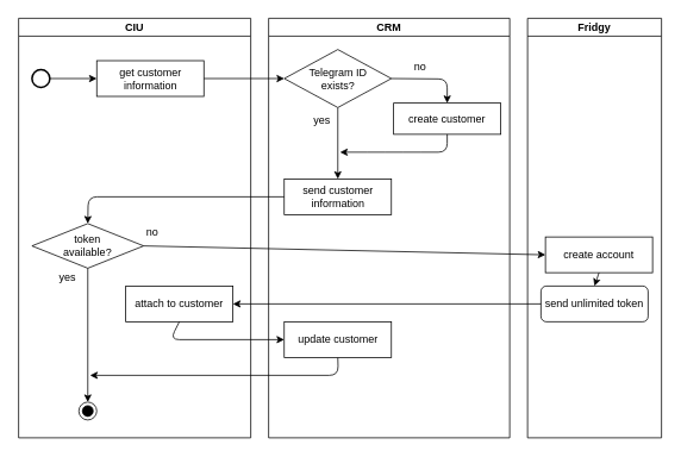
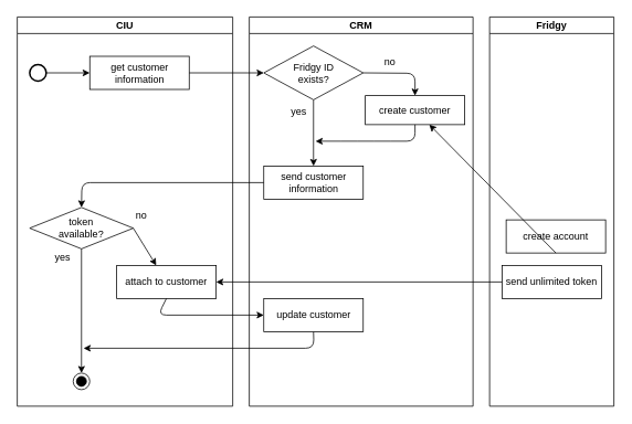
  <mxCell id="0" />
  <mxCell id="1" parent="0" />
  <mxCell id="2" value="CIU" style="swimlane;startSize=20;" vertex="1" parent="1"><mxGeometry x="20" y="20" width="260" height="470" as="geometry" /></mxCell>
  <mxCell id="3" value="get customer information" style="rounded=0;whiteSpace=wrap;html=1;" vertex="1" parent="2"><mxGeometry x="87.5" y="47.5" width="120" height="40" as="geometry" /></mxCell>
  <mxCell id="4" value="&lt;div&gt;token &lt;br&gt;&lt;/div&gt;&lt;div&gt;available?&lt;/div&gt;" style="rhombus;whiteSpace=wrap;html=1;strokeColor=#000000;" vertex="1" parent="2"><mxGeometry x="15" y="230" width="125" height="50" as="geometry" /></mxCell>
  <mxCell id="5" value="yes" style="text;html=1;strokeColor=none;fillColor=none;align=center;verticalAlign=middle;whiteSpace=wrap;rounded=0;" vertex="1" parent="2"><mxGeometry x="35" y="280" width="40" height="20" as="geometry" /></mxCell>
  <mxCell id="6" value="no" style="text;html=1;strokeColor=none;fillColor=none;align=center;verticalAlign=middle;whiteSpace=wrap;rounded=0;" vertex="1" parent="2"><mxGeometry x="130" y="230" width="40" height="20" as="geometry" /></mxCell>
  <mxCell id="7" value="attach to customer" style="rounded=0;whiteSpace=wrap;html=1;" vertex="1" parent="2"><mxGeometry x="120" y="300" width="120" height="40" as="geometry" /></mxCell>
  <mxCell id="8" value="" style="endArrow=classic;html=1;exitX=0.5;exitY=1;exitDx=0;exitDy=0;entryX=0.5;entryY=0;entryDx=0;entryDy=0;" edge="1" parent="2" source="4" target="12"><mxGeometry width="50" height="50" relative="1" as="geometry"><mxPoint x="665" y="505" as="sourcePoint" /><mxPoint x="78" y="430" as="targetPoint" /></mxGeometry></mxCell>
  <mxCell id="9" value="" style="endArrow=classic;html=1;exitX=0.5;exitY=1;exitDx=0;exitDy=0;" edge="1" parent="2" source="20"><mxGeometry width="50" height="50" relative="1" as="geometry"><mxPoint x="200" y="390" as="sourcePoint" /><mxPoint x="80" y="400" as="targetPoint" /><Array as="points"><mxPoint x="358" y="400" /></Array></mxGeometry></mxCell>
  <mxCell id="10" value="" style="strokeWidth=2;html=1;shape=mxgraph.flowchart.start_2;whiteSpace=wrap;" vertex="1" parent="2"><mxGeometry x="15" y="57.5" width="20" height="20" as="geometry" /></mxCell>
  <mxCell id="11" value="" style="endArrow=classic;html=1;entryX=0;entryY=0.5;entryDx=0;entryDy=0;exitX=1;exitY=0.5;exitDx=0;exitDy=0;exitPerimeter=0;" edge="1" parent="2" source="10" target="3"><mxGeometry width="50" height="50" relative="1" as="geometry"><mxPoint x="-35" y="90" as="sourcePoint" /><mxPoint x="-85" y="90" as="targetPoint" /></mxGeometry></mxCell>
  <mxCell id="12" value="" style="ellipse;html=1;shape=endState;fillColor=#000000;strokeColor=#000000;" vertex="1" parent="2"><mxGeometry x="67.5" y="430" width="20" height="20" as="geometry" /></mxCell>
  <mxCell id="13" value="CRM" style="swimlane;startSize=20;" vertex="1" parent="1"><mxGeometry x="300" y="20" width="270" height="470" as="geometry" /></mxCell>
  <mxCell id="14" value="" style="endArrow=classic;html=1;exitX=0.5;exitY=1;exitDx=0;exitDy=0;" edge="1" parent="13" source="15" target="17"><mxGeometry width="50" height="50" relative="1" as="geometry"><mxPoint x="75" y="170" as="sourcePoint" /><mxPoint x="75" y="200" as="targetPoint" /></mxGeometry></mxCell>
- <mxCell id="15" value="Telegram ID&lt;br&gt;exists?" style="rhombus;whiteSpace=wrap;html=1;strokeColor=#000000;" vertex="1" parent="13"><mxGeometry x="17.5" y="35" width="120" height="65" as="geometry" /></mxCell>
+ <mxCell id="15" value="Fridgy ID&lt;br&gt;exists?" style="rhombus;whiteSpace=wrap;html=1;strokeColor=#000000;" vertex="1" parent="13"><mxGeometry x="17.5" y="35" width="120" height="65" as="geometry" /></mxCell>
  <mxCell id="16" value="create customer" style="rounded=0;whiteSpace=wrap;html=1;" vertex="1" parent="13"><mxGeometry x="140" y="95" width="120" height="35" as="geometry" /></mxCell>
  <mxCell id="17" value="send customer information" style="rounded=0;whiteSpace=wrap;html=1;" vertex="1" parent="13"><mxGeometry x="17.5" y="180" width="120" height="40" as="geometry" /></mxCell>
  <mxCell id="18" value="no" style="text;html=1;strokeColor=none;fillColor=none;align=center;verticalAlign=middle;whiteSpace=wrap;rounded=0;" vertex="1" parent="13"><mxGeometry x="150" y="45" width="40" height="20" as="geometry" /></mxCell>
  <mxCell id="19" value="yes" style="text;html=1;strokeColor=none;fillColor=none;align=center;verticalAlign=middle;whiteSpace=wrap;rounded=0;" vertex="1" parent="13"><mxGeometry x="40" y="105" width="40" height="20" as="geometry" /></mxCell>
  <mxCell id="20" value="update customer" style="rounded=0;whiteSpace=wrap;html=1;" vertex="1" parent="13"><mxGeometry x="17.5" y="340" width="120" height="40" as="geometry" /></mxCell>
  <mxCell id="21" value="" style="endArrow=classic;html=1;entryX=0.5;entryY=0;entryDx=0;entryDy=0;exitX=1;exitY=0.5;exitDx=0;exitDy=0;" edge="1" parent="13" source="15" target="16"><mxGeometry width="50" height="50" relative="1" as="geometry"><mxPoint x="110" y="110" as="sourcePoint" /><mxPoint x="160" y="60" as="targetPoint" /><Array as="points"><mxPoint x="200" y="68" /></Array></mxGeometry></mxCell>
  <mxCell id="22" value="Fridgy" style="swimlane;startSize=20;" vertex="1" parent="1"><mxGeometry x="590" y="20" width="150" height="470" as="geometry" /></mxCell>
  <mxCell id="23" value="create account" style="rounded=0;whiteSpace=wrap;html=1;" vertex="1" parent="22"><mxGeometry x="20" y="245" width="120" height="40" as="geometry" /></mxCell>
- <mxCell id="24" value="" style="endArrow=classic;html=1;exitX=0.5;exitY=1;exitDx=0;exitDy=0;entryX=0.5;entryY=0;entryDx=0;entryDy=0;" edge="1" parent="22" source="23" target="25"><mxGeometry width="50" height="50" relative="1" as="geometry"><mxPoint x="-100" y="340" as="sourcePoint" /><mxPoint x="-350" y="324" as="targetPoint" /></mxGeometry></mxCell>
- <mxCell id="25" value="send unlimited token" style="whiteSpace=wrap;html=1;rounded=1;" vertex="1" parent="22"><mxGeometry x="15" y="300" width="120" height="40" as="geometry" /></mxCell>
+ <mxCell id="24" value="" style="endArrow=classic;html=1;exitX=0.5;exitY=1;exitDx=0;exitDy=0;" edge="1" parent="22" source="23" target="16"><mxGeometry width="50" height="50" relative="1" as="geometry"><mxPoint x="-100" y="340" as="sourcePoint" /><mxPoint x="-350" y="324" as="targetPoint" /></mxGeometry></mxCell>
+ <mxCell id="25" value="send unlimited token" style="rounded=0;whiteSpace=wrap;html=1;" vertex="1" parent="22"><mxGeometry x="15" y="300" width="120" height="40" as="geometry" /></mxCell>
  <mxCell id="26" value="" style="endArrow=classic;html=1;exitX=1;exitY=0.5;exitDx=0;exitDy=0;" edge="1" parent="1" source="3" target="15"><mxGeometry width="50" height="50" relative="1" as="geometry"><mxPoint x="135" y="170" as="sourcePoint" /><mxPoint x="185" y="170" as="targetPoint" /></mxGeometry></mxCell>
  <mxCell id="27" value="" style="endArrow=classic;html=1;exitX=0;exitY=0.5;exitDx=0;exitDy=0;entryX=0.5;entryY=0;entryDx=0;entryDy=0;" edge="1" parent="1" source="17" target="4"><mxGeometry width="50" height="50" relative="1" as="geometry"><mxPoint x="145" y="180" as="sourcePoint" /><mxPoint x="135" y="220" as="targetPoint" /><Array as="points"><mxPoint x="98" y="220" /></Array></mxGeometry></mxCell>
  <mxCell id="28" value="" style="endArrow=classic;html=1;exitX=0.5;exitY=1;exitDx=0;exitDy=0;" edge="1" parent="1" source="16"><mxGeometry width="50" height="50" relative="1" as="geometry"><mxPoint x="205" y="140" as="sourcePoint" /><mxPoint x="380" y="170" as="targetPoint" /><Array as="points"><mxPoint x="500" y="170" /><mxPoint x="460" y="170" /><mxPoint x="420" y="170" /></Array></mxGeometry></mxCell>
  <mxCell id="29" value="" style="endArrow=classic;html=1;entryX=1;entryY=0.5;entryDx=0;entryDy=0;" edge="1" parent="1" source="25" target="7"><mxGeometry width="50" height="50" relative="1" as="geometry"><mxPoint x="685" y="300" as="sourcePoint" /><mxPoint x="260" y="350" as="targetPoint" /></mxGeometry></mxCell>
  <mxCell id="30" value="" style="endArrow=classic;html=1;entryX=0;entryY=0.5;entryDx=0;entryDy=0;exitX=0.5;exitY=1;exitDx=0;exitDy=0;" edge="1" parent="1" source="7" target="20"><mxGeometry width="50" height="50" relative="1" as="geometry"><mxPoint x="191" y="400" as="sourcePoint" /><mxPoint x="145" y="535" as="targetPoint" /><Array as="points"><mxPoint x="190" y="380" /></Array></mxGeometry></mxCell>
- <mxCell id="31" value="" style="endArrow=classic;html=1;exitX=1;exitY=0.5;exitDx=0;exitDy=0;entryX=0;entryY=0.5;entryDx=0;entryDy=0;" edge="1" parent="1" source="4" target="23"><mxGeometry width="50" height="50" relative="1" as="geometry"><mxPoint x="140" y="263.11" as="sourcePoint" /><mxPoint x="620" y="267" as="targetPoint" /></mxGeometry></mxCell>
+ <mxCell id="31" value="" style="endArrow=classic;html=1;exitX=1;exitY=0.5;exitDx=0;exitDy=0;" edge="1" parent="1" source="4" target="7"><mxGeometry width="50" height="50" relative="1" as="geometry"><mxPoint x="140" y="263.11" as="sourcePoint" /><mxPoint x="620" y="267" as="targetPoint" /></mxGeometry></mxCell>
